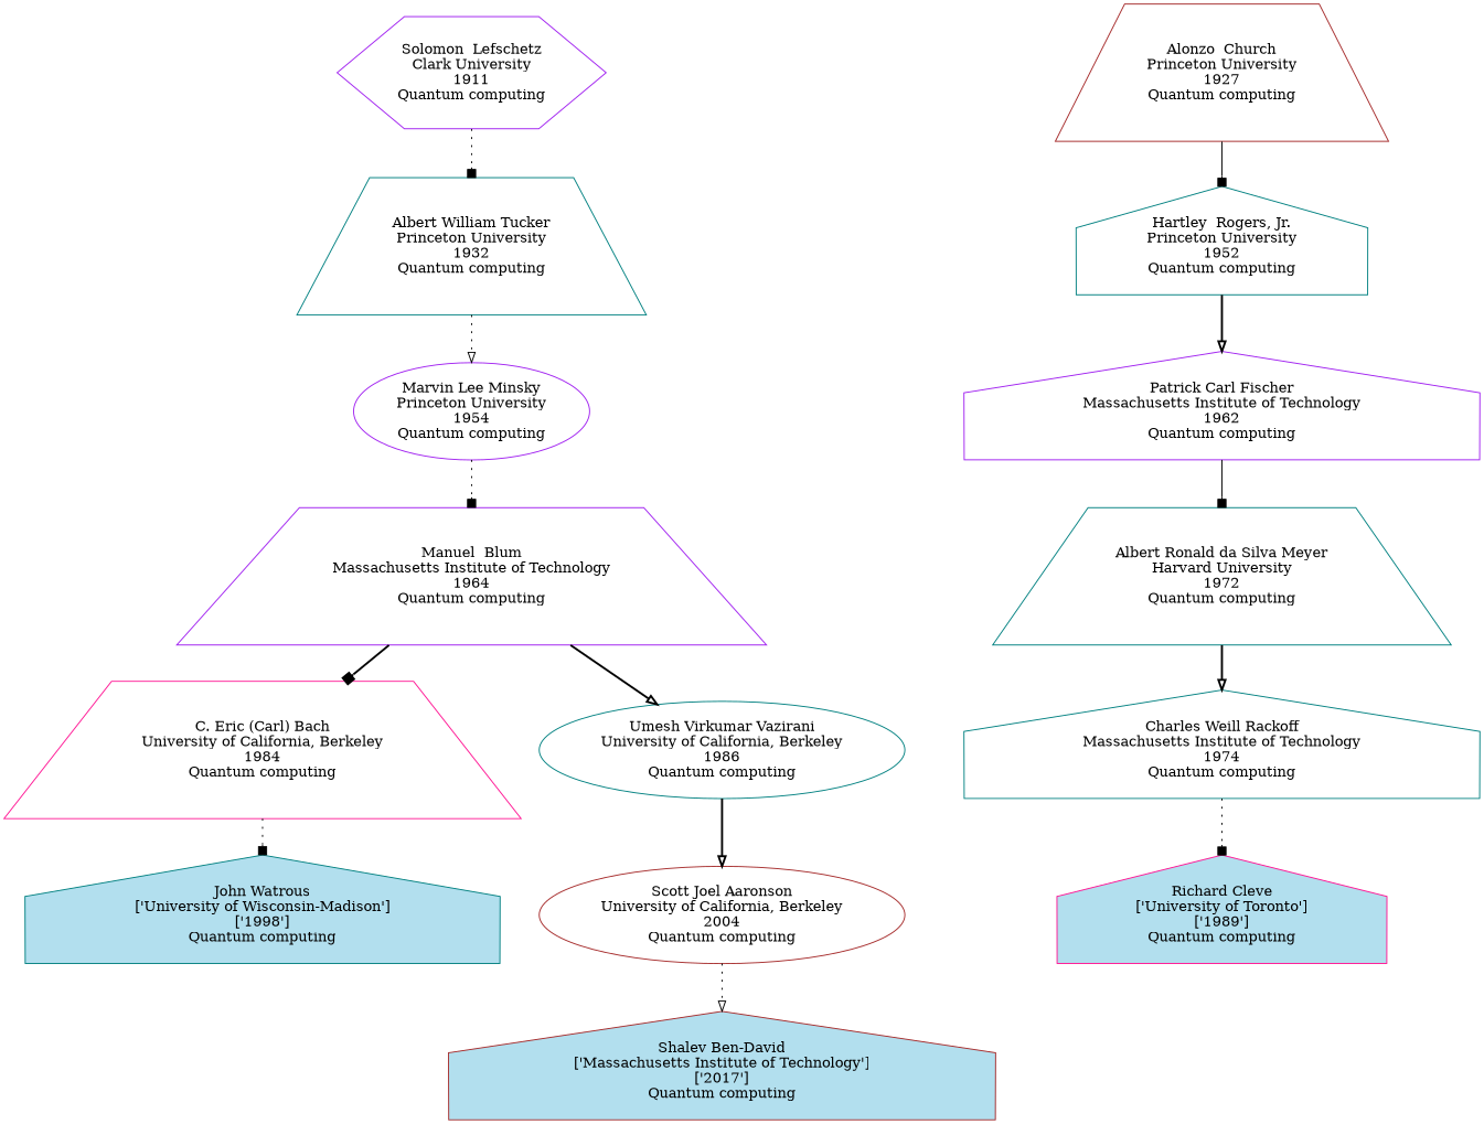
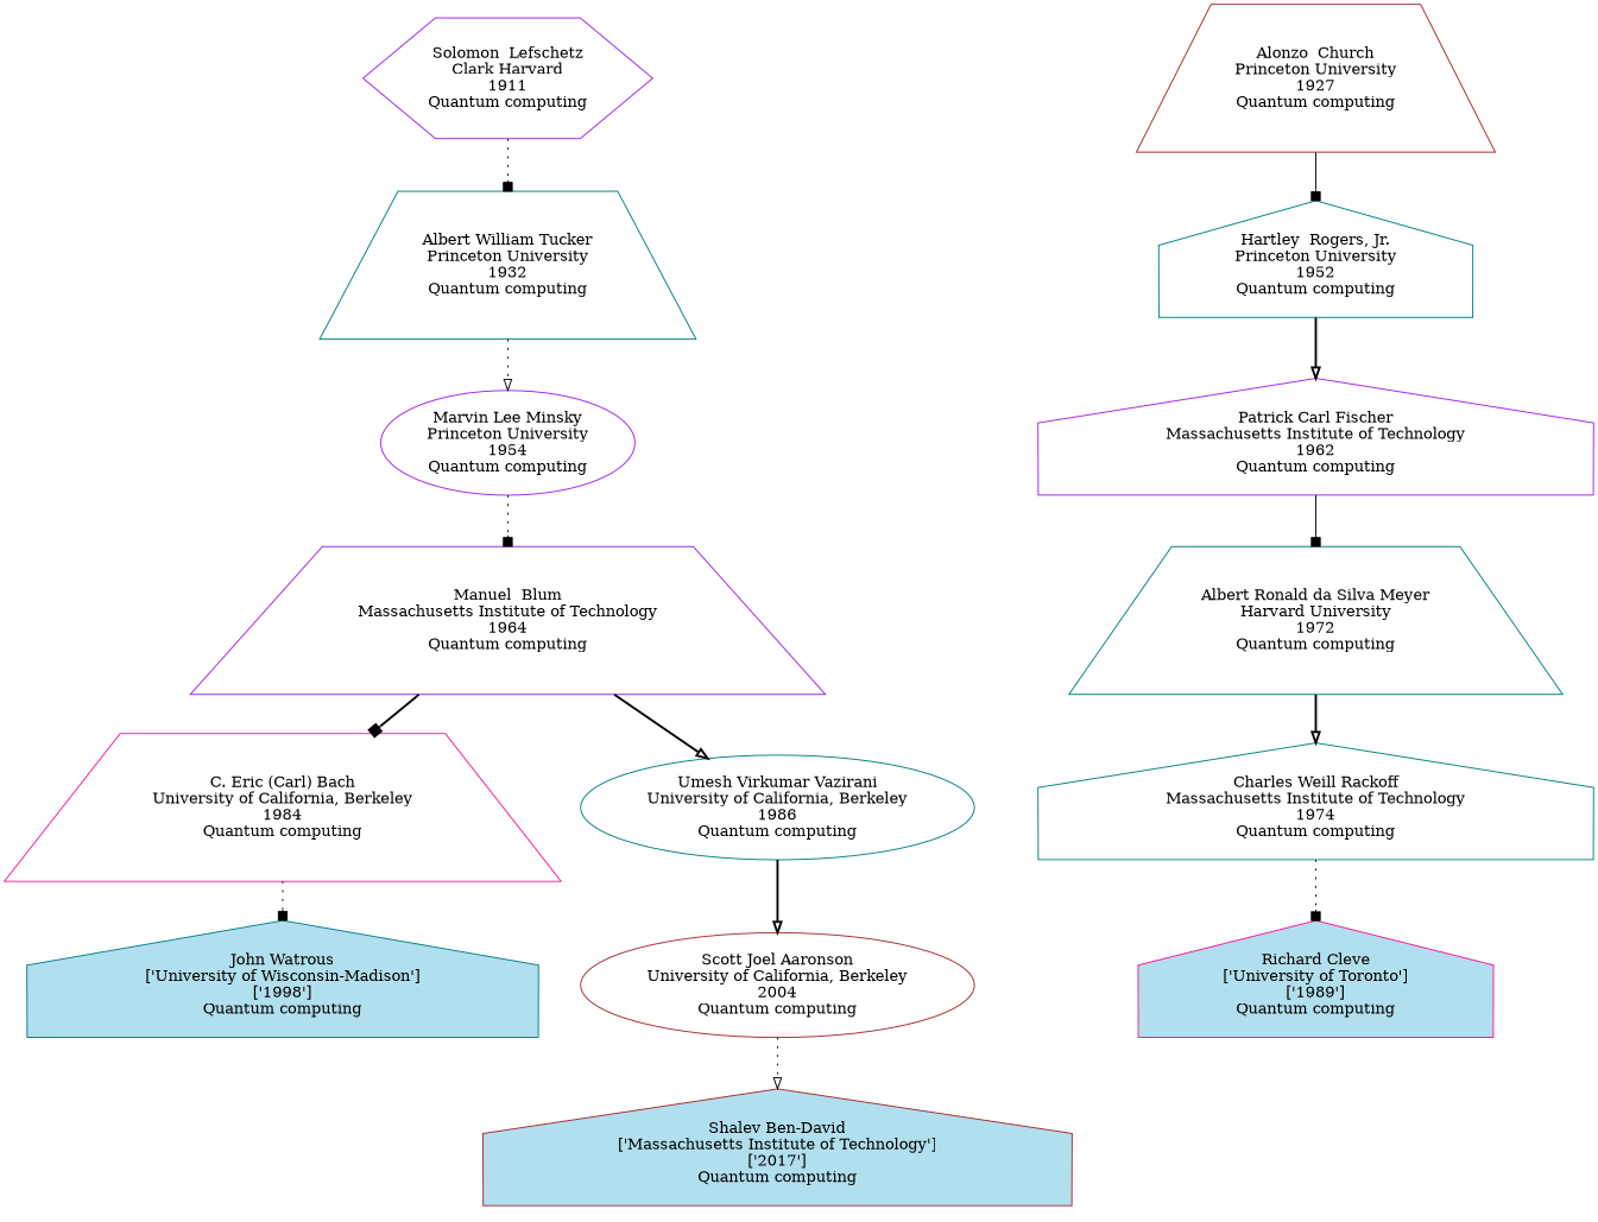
  digraph {
    node [color=teal shape=house]
    edge [style=dotted arrowhead=box]
    n1 [color=brown fillcolor=lightblue2 label="Shalev Ben-David\n['Massachusetts Institute of Technology']\n['2017']\nQuantum computing" style=filled]
    n2 [color=deeppink fillcolor=lightblue2 label="Richard Cleve\n['University of Toronto']\n['1989']\nQuantum computing" style=filled]
    n3 [fillcolor=lightblue2 label="John Watrous\n['University of Wisconsin-Madison']\n['1998']\nQuantum computing" style=filled]
    n4 [label="Scott Joel Aaronson\nUniversity of California, Berkeley\n2004\nQuantum computing" color=brown shape=ellipse]
    n5 [label="Charles Weill Rackoff\nMassachusetts Institute of Technology\n1974\nQuantum computing"]
    n6 [label="C. Eric (Carl) Bach\nUniversity of California, Berkeley\n1984\nQuantum computing" color=deeppink shape=trapezium]
    n7 [label="Umesh Virkumar Vazirani\nUniversity of California, Berkeley\n1986\nQuantum computing" shape=ellipse]
    n8 [label="Albert Ronald da Silva Meyer\nHarvard University\n1972\nQuantum computing" shape=trapezium]
    n9 [label="Manuel  Blum\nMassachusetts Institute of Technology\n1964\nQuantum computing" color=purple shape=trapezium]
    n10 [label="Patrick Carl Fischer\nMassachusetts Institute of Technology\n1962\nQuantum computing" color=purple]
    n11 [label="Marvin Lee Minsky\nPrinceton University\n1954\nQuantum computing" color=purple shape=ellipse]
    n12 [label="Hartley  Rogers, Jr.\nPrinceton University\n1952\nQuantum computing"]
    n13 [label="Albert William Tucker\nPrinceton University\n1932\nQuantum computing" shape=trapezium]
    n14 [label="Alonzo  Church\nPrinceton University\n1927\nQuantum computing" color=brown shape=trapezium]
-   n15 [label="Solomon  Lefschetz\nClark University\n1911\nQuantum computing" color=purple shape=hexagon]
+   n15 [label="Solomon  Lefschetz\nClark Harvard\n1911\nQuantum computing" color=purple shape=hexagon]
    n4 -> n1 [arrowhead=onormal]
    n5 -> n2
    n6 -> n3
    n7 -> n4 [style=bold arrowhead=onormal]
    n8 -> n5 [style=bold arrowhead=onormal]
    n9 -> n6 [style=bold]
    n9 -> n7 [style=bold arrowhead=onormal]
    n10 -> n8 [style=solid]
    n11 -> n9
    n12 -> n10 [style=bold arrowhead=onormal]
    n13 -> n11 [arrowhead=onormal]
    n14 -> n12 [style=solid]
    n15 -> n13
  }
